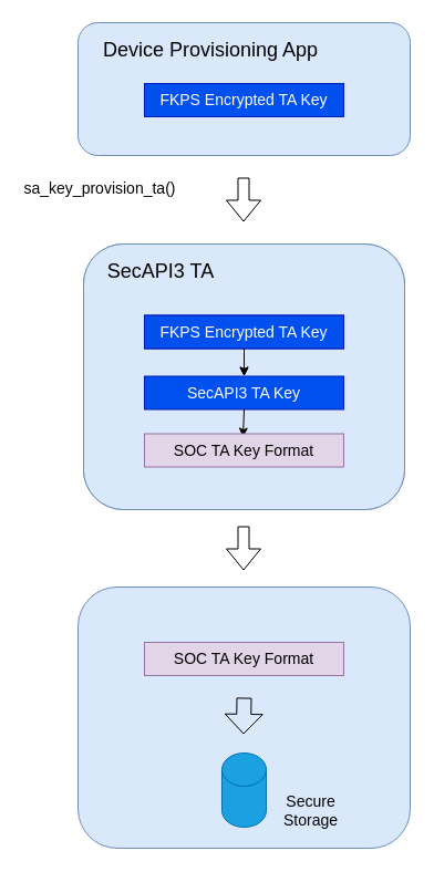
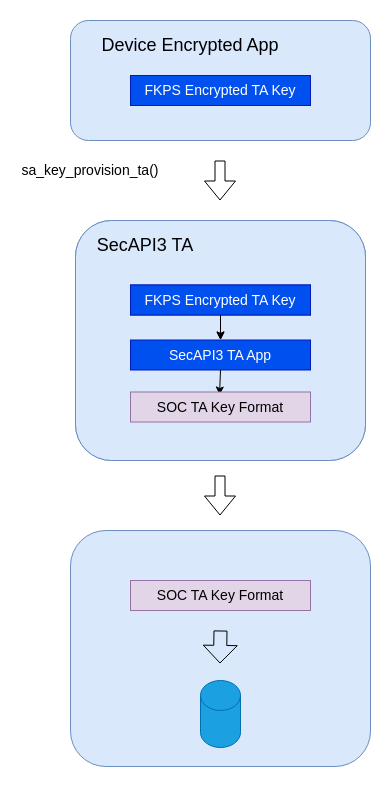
  <mxCell id="0" />
  <mxCell id="1" parent="0" />
  <mxCell id="2" value="" style="rounded=1;whiteSpace=wrap;html=1;fillColor=#dae8fc;strokeColor=#6c8ebf;" parent="1" vertex="1"><mxGeometry x="75" y="220" width="290" height="240" as="geometry" /></mxCell>
  <mxCell id="3" value="&lt;font style=&quot;font-size: 18px;&quot;&gt;SecAPI3 TA&lt;/font&gt;" style="text;html=1;strokeColor=none;fillColor=none;align=center;verticalAlign=middle;whiteSpace=wrap;rounded=0;" parent="1" vertex="1"><mxGeometry x="85" y="230" width="120" height="30" as="geometry" /></mxCell>
  <mxCell id="4" value="&lt;font style=&quot;font-size: 14px;&quot;&gt;FKPS Encrypted DRM Key&lt;/font&gt;" style="rounded=0;whiteSpace=wrap;html=1;fillColor=#0050ef;fontColor=#ffffff;strokeColor=#001DBC;" parent="1" vertex="1"><mxGeometry x="130" y="310" width="180" height="30" as="geometry" /></mxCell>
  <mxCell id="5" value="&lt;font style=&quot;font-size: 14px;&quot;&gt;SecAPI3 DRM Key&lt;/font&gt;" style="rounded=0;whiteSpace=wrap;html=1;fillColor=#0050ef;fontColor=#ffffff;strokeColor=#001DBC;" parent="1" vertex="1"><mxGeometry x="130" y="339.5" width="180" height="30" as="geometry" /></mxCell>
  <mxCell id="6" value="" style="rounded=1;whiteSpace=wrap;html=1;fillColor=#dae8fc;strokeColor=#6c8ebf;" parent="1" vertex="1"><mxGeometry x="70" y="530" width="300" height="236" as="geometry" /></mxCell>
  <mxCell id="7" value="" style="shape=cylinder3;whiteSpace=wrap;html=1;boundedLbl=1;backgroundOutline=1;size=15;fontSize=14;fillColor=#1ba1e2;fontColor=#ffffff;strokeColor=#006EAF;" parent="1" vertex="1"><mxGeometry x="200" y="680" width="40" height="67" as="geometry" /></mxCell>
  <mxCell id="8" value="" style="shape=flexArrow;endArrow=classic;html=1;rounded=0;fontSize=14;width=13;endSize=5.53;" parent="1" edge="1"><mxGeometry width="50" height="50" relative="1" as="geometry"><mxPoint x="220" y="630" as="sourcePoint" /><mxPoint x="219.5" y="663" as="targetPoint" /></mxGeometry></mxCell>
- <mxCell id="9" value="Secure Storage" style="text;html=1;strokeColor=none;fillColor=none;align=center;verticalAlign=middle;whiteSpace=wrap;rounded=0;fontSize=14;" parent="1" vertex="1"><mxGeometry x="240" y="717" width="80.5" height="30" as="geometry" /></mxCell>
  <mxCell id="10" value="" style="endArrow=classic;html=1;rounded=0;fontSize=14;exitX=0.5;exitY=1;exitDx=0;exitDy=0;" parent="1" target="5" edge="1"><mxGeometry width="50" height="50" relative="1" as="geometry"><mxPoint x="220" y="314.5" as="sourcePoint" /><mxPoint x="265" y="314.5" as="targetPoint" /></mxGeometry></mxCell>
  <mxCell id="11" value="" style="endArrow=classic;html=1;rounded=0;fontSize=14;exitX=0.5;exitY=1;exitDx=0;exitDy=0;entryX=0.173;entryY=0;entryDx=0;entryDy=0;entryPerimeter=0;" parent="1" source="5" edge="1"><mxGeometry width="50" height="50" relative="1" as="geometry"><mxPoint x="215" y="554.5" as="sourcePoint" /><mxPoint x="219.03" y="394.5" as="targetPoint" /></mxGeometry></mxCell>
  <mxCell id="12" value="&lt;font style=&quot;font-size: 14px;&quot;&gt;SOC DRM Key Format&lt;/font&gt;" style="rounded=0;whiteSpace=wrap;html=1;fillColor=#e1d5e7;strokeColor=#9673a6;" parent="1" vertex="1"><mxGeometry x="130" y="391.5" width="180" height="30" as="geometry" /></mxCell>
  <mxCell id="13" value="&lt;font style=&quot;font-size: 14px;&quot;&gt;SOC TA Key Format&lt;/font&gt;" style="rounded=0;whiteSpace=wrap;html=1;fillColor=#e1d5e7;strokeColor=#9673a6;" parent="1" vertex="1"><mxGeometry x="130" y="580" width="180" height="30" as="geometry" /></mxCell>
  <mxCell id="14" value="" style="rounded=1;whiteSpace=wrap;html=1;fillColor=#dae8fc;strokeColor=#6c8ebf;" parent="1" vertex="1"><mxGeometry x="70" y="20" width="300" height="120" as="geometry" /></mxCell>
- <mxCell id="15" value="&lt;font style=&quot;font-size: 18px;&quot;&gt;Device Provisioning App&lt;/font&gt;" style="text;html=1;strokeColor=none;fillColor=none;align=center;verticalAlign=middle;whiteSpace=wrap;rounded=0;" parent="1" vertex="1"><mxGeometry x="90" y="30" width="200" height="30" as="geometry" /></mxCell>
+ <mxCell id="15" value="&lt;font style=&quot;font-size: 18px;&quot;&gt;Device Encrypted App&lt;/font&gt;" style="text;html=1;strokeColor=none;fillColor=none;align=center;verticalAlign=middle;whiteSpace=wrap;rounded=0;" parent="1" vertex="1"><mxGeometry x="90" y="30" width="200" height="30" as="geometry" /></mxCell>
  <mxCell id="16" value="&lt;font style=&quot;font-size: 14px;&quot;&gt;FKPS Encrypted TA Key&lt;/font&gt;" style="rounded=0;whiteSpace=wrap;html=1;fillColor=#0050ef;fontColor=#ffffff;strokeColor=#001DBC;" parent="1" vertex="1"><mxGeometry x="130" y="75" width="180" height="30" as="geometry" /></mxCell>
  <mxCell id="17" value="" style="rounded=1;whiteSpace=wrap;html=1;fillColor=#dae8fc;strokeColor=#6c8ebf;" parent="1" vertex="1"><mxGeometry x="75" y="220" width="290" height="240" as="geometry" /></mxCell>
  <mxCell id="18" value="&lt;font style=&quot;font-size: 18px;&quot;&gt;SecAPI3 TA&lt;/font&gt;" style="text;html=1;strokeColor=none;fillColor=none;align=center;verticalAlign=middle;whiteSpace=wrap;rounded=0;" parent="1" vertex="1"><mxGeometry x="85" y="230" width="120" height="30" as="geometry" /></mxCell>
- <mxCell id="19" value="&lt;font style=&quot;font-size: 14px;&quot;&gt;SecAPI3 TA Key&lt;/font&gt;" style="rounded=0;whiteSpace=wrap;html=1;fillColor=#0050ef;fontColor=#ffffff;strokeColor=#001DBC;" parent="1" vertex="1"><mxGeometry x="130" y="339.5" width="180" height="30" as="geometry" /></mxCell>
+ <mxCell id="19" value="&lt;font style=&quot;font-size: 14px;&quot;&gt;SecAPI3 TA App&lt;/font&gt;" style="rounded=0;whiteSpace=wrap;html=1;fillColor=#0050ef;fontColor=#ffffff;strokeColor=#001DBC;" parent="1" vertex="1"><mxGeometry x="130" y="339.5" width="180" height="30" as="geometry" /></mxCell>
  <mxCell id="20" value="" style="endArrow=classic;html=1;rounded=0;fontSize=14;exitX=0.5;exitY=1;exitDx=0;exitDy=0;entryX=0.173;entryY=0;entryDx=0;entryDy=0;entryPerimeter=0;" parent="1" source="19" edge="1"><mxGeometry width="50" height="50" relative="1" as="geometry"><mxPoint x="215" y="554.5" as="sourcePoint" /><mxPoint x="219.03" y="394.5" as="targetPoint" /></mxGeometry></mxCell>
  <mxCell id="21" value="&lt;font style=&quot;font-size: 14px;&quot;&gt;SOC TA Key Format&lt;/font&gt;" style="rounded=0;whiteSpace=wrap;html=1;fillColor=#e1d5e7;strokeColor=#9673a6;" parent="1" vertex="1"><mxGeometry x="130" y="391.5" width="180" height="30" as="geometry" /></mxCell>
  <mxCell id="22" value="" style="shape=flexArrow;endArrow=classic;html=1;rounded=0;fontSize=14;" parent="1" edge="1"><mxGeometry width="50" height="50" relative="1" as="geometry"><mxPoint x="219.5" y="160" as="sourcePoint" /><mxPoint x="219.5" y="200" as="targetPoint" /></mxGeometry></mxCell>
  <mxCell id="23" value="&lt;font style=&quot;font-size: 14px;&quot;&gt;sa_key_provision_ta()&lt;/font&gt;" style="text;html=1;strokeColor=none;fillColor=none;align=center;verticalAlign=middle;whiteSpace=wrap;rounded=0;" parent="1" vertex="1"><mxGeometry x="20" y="155" width="140" height="30" as="geometry" /></mxCell>
  <mxCell id="24" value="&lt;font style=&quot;font-size: 14px;&quot;&gt;FKPS Encrypted DRM Key&lt;/font&gt;" style="rounded=0;whiteSpace=wrap;html=1;fillColor=#0050ef;fontColor=#ffffff;strokeColor=#001DBC;" parent="1" vertex="1"><mxGeometry x="130" y="284.5" width="180" height="30" as="geometry" /></mxCell>
  <mxCell id="25" value="" style="endArrow=classic;html=1;rounded=0;fontSize=14;exitX=0.5;exitY=1;exitDx=0;exitDy=0;" parent="1" source="24" edge="1"><mxGeometry width="50" height="50" relative="1" as="geometry"><mxPoint x="215" y="364.5" as="sourcePoint" /><mxPoint x="220" y="339.5" as="targetPoint" /></mxGeometry></mxCell>
  <mxCell id="26" value="&lt;font style=&quot;font-size: 14px;&quot;&gt;FKPS Encrypted TA Key&lt;/font&gt;" style="rounded=0;whiteSpace=wrap;html=1;fillColor=#0050ef;fontColor=#ffffff;strokeColor=#001DBC;" parent="1" vertex="1"><mxGeometry x="130" y="284.5" width="180" height="30" as="geometry" /></mxCell>
  <mxCell id="27" value="" style="endArrow=classic;html=1;rounded=0;fontSize=14;exitX=0.5;exitY=1;exitDx=0;exitDy=0;" parent="1" source="26" edge="1"><mxGeometry width="50" height="50" relative="1" as="geometry"><mxPoint x="215" y="364.5" as="sourcePoint" /><mxPoint x="220" y="339.5" as="targetPoint" /></mxGeometry></mxCell>
  <mxCell id="28" value="" style="shape=flexArrow;endArrow=classic;html=1;rounded=0;fontSize=14;" parent="1" edge="1"><mxGeometry width="50" height="50" relative="1" as="geometry"><mxPoint x="219.5" y="475" as="sourcePoint" /><mxPoint x="219.5" y="515" as="targetPoint" /></mxGeometry></mxCell>
